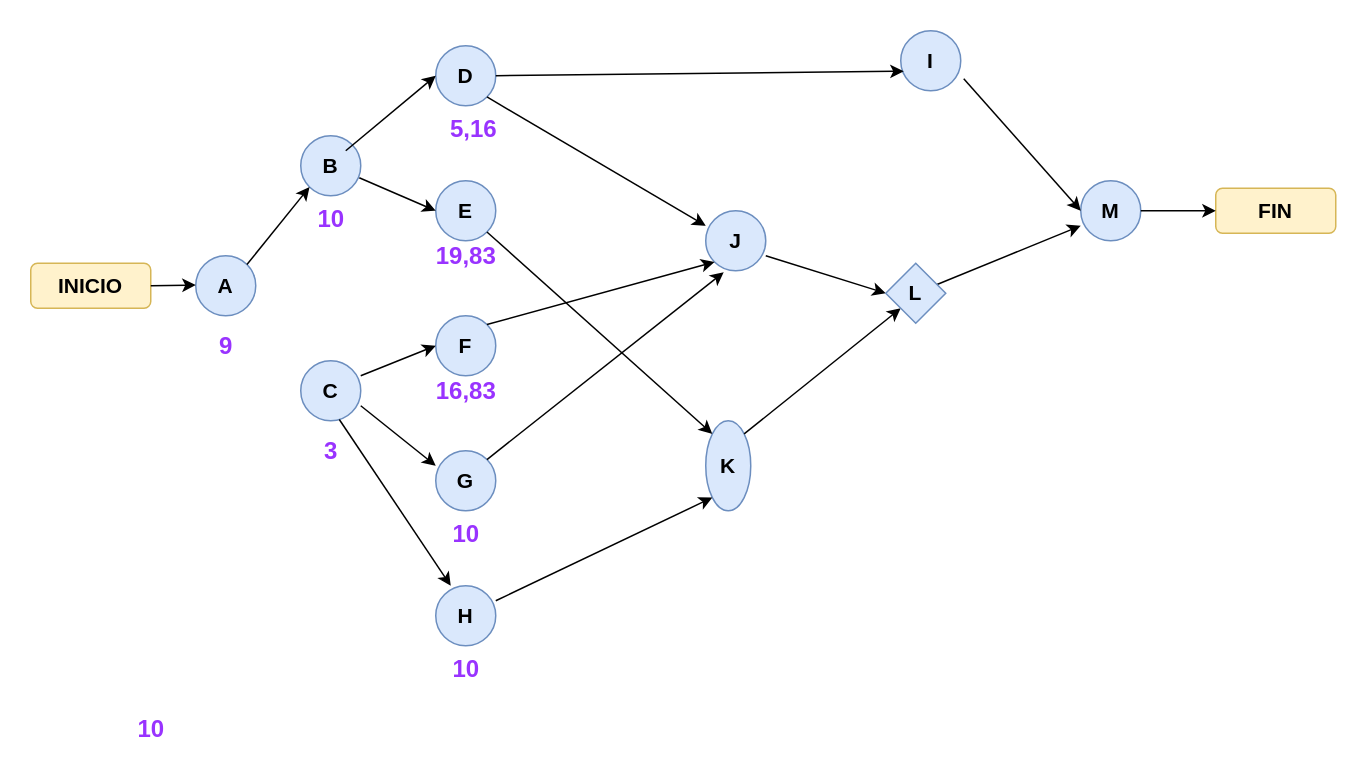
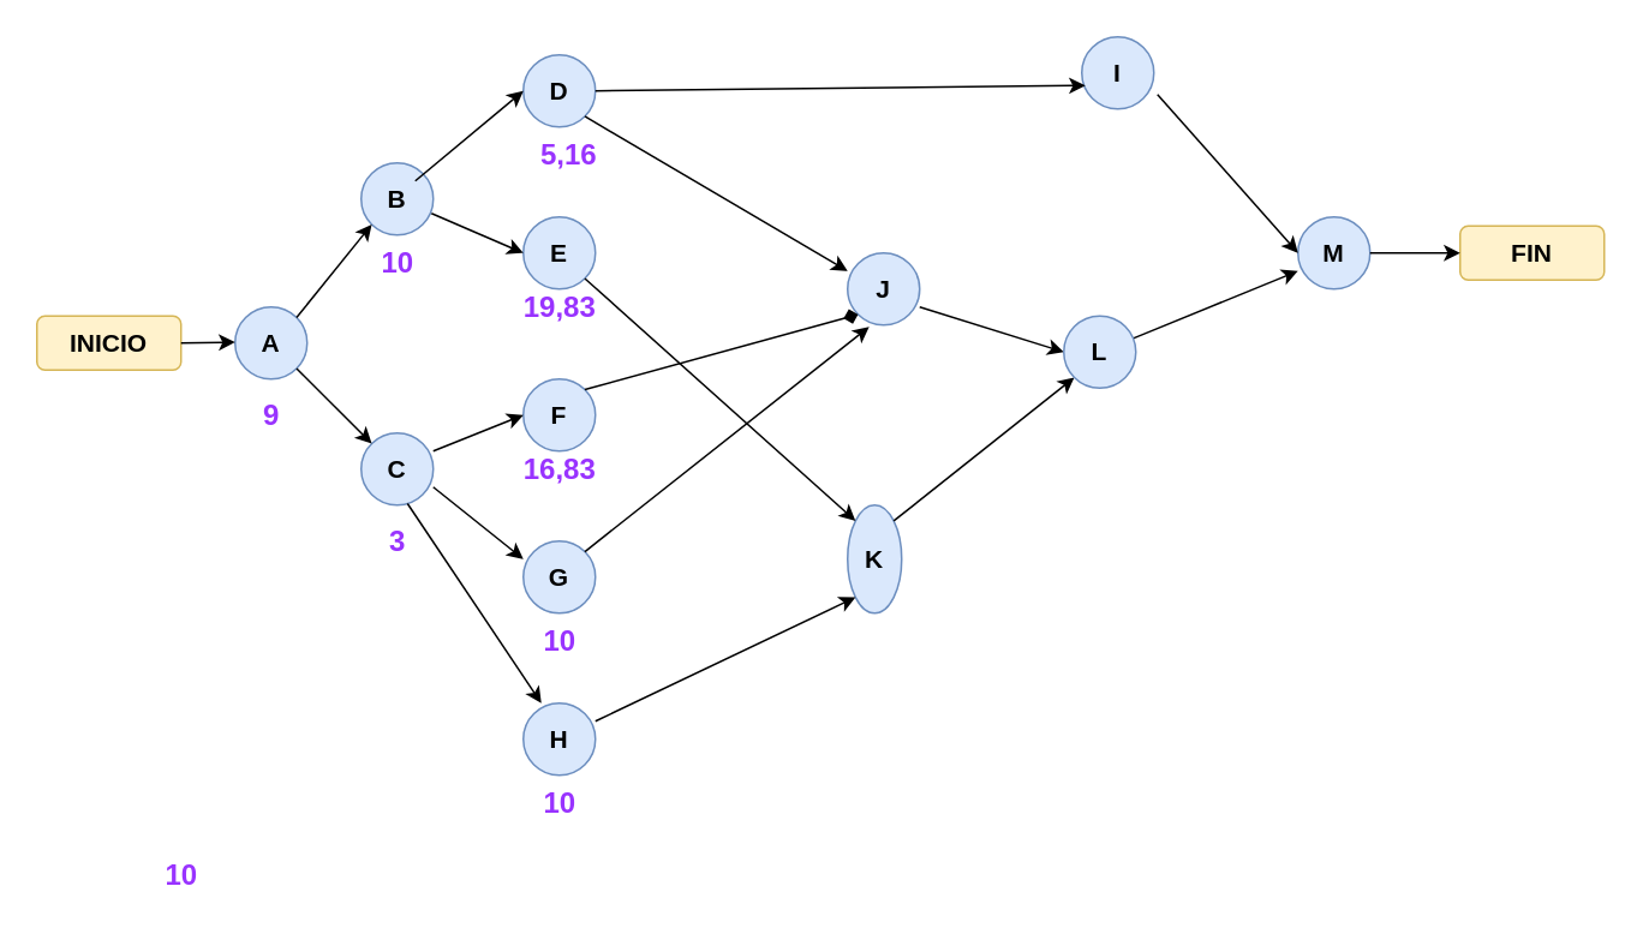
  <mxCell id="0" />
  <mxCell id="1" parent="0" />
  <mxCell id="2" value="&lt;font style=&quot;font-size: 14px;&quot;&gt;A&lt;/font&gt;" style="ellipse;whiteSpace=wrap;html=1;aspect=fixed;fontStyle=1;fillColor=#dae8fc;strokeColor=#6c8ebf;" vertex="1" parent="1"><mxGeometry x="130" y="170" width="40" height="40" as="geometry" /></mxCell>
  <mxCell id="3" value="&lt;font style=&quot;font-size: 14px;&quot;&gt;C&lt;/font&gt;" style="ellipse;whiteSpace=wrap;html=1;aspect=fixed;fontStyle=1;fillColor=#dae8fc;strokeColor=#6c8ebf;" vertex="1" parent="1"><mxGeometry x="200" y="240" width="40" height="40" as="geometry" /></mxCell>
  <mxCell id="4" value="&lt;font style=&quot;font-size: 14px;&quot;&gt;D&lt;/font&gt;" style="ellipse;whiteSpace=wrap;html=1;aspect=fixed;fontStyle=1;fillColor=#dae8fc;strokeColor=#6c8ebf;" vertex="1" parent="1"><mxGeometry x="290" y="30" width="40" height="40" as="geometry" /></mxCell>
+ <mxCell id="5" value="" style="endArrow=classic;html=1;rounded=0;fontSize=14;entryX=0;entryY=0;entryDx=0;entryDy=0;exitX=1;exitY=1;exitDx=0;exitDy=0;" edge="1" parent="1" source="2" target="3"><mxGeometry width="50" height="50" relative="1" as="geometry"><mxPoint x="170" y="190" as="sourcePoint" /><mxPoint x="220" y="140" as="targetPoint" /><Array as="points" /></mxGeometry></mxCell>
  <mxCell id="6" value="&lt;font style=&quot;font-size: 14px;&quot;&gt;E&lt;/font&gt;" style="ellipse;whiteSpace=wrap;html=1;aspect=fixed;fontStyle=1;fillColor=#dae8fc;strokeColor=#6c8ebf;" vertex="1" parent="1"><mxGeometry x="290" y="120" width="40" height="40" as="geometry" /></mxCell>
  <mxCell id="7" value="" style="endArrow=classic;html=1;rounded=0;fontSize=14;exitX=0.975;exitY=0.7;exitDx=0;exitDy=0;exitPerimeter=0;" edge="1" parent="1" source="33"><mxGeometry width="50" height="50" relative="1" as="geometry"><mxPoint x="240" y="130" as="sourcePoint" /><mxPoint x="290" y="140" as="targetPoint" /></mxGeometry></mxCell>
  <mxCell id="8" value="&lt;font style=&quot;font-size: 14px;&quot;&gt;F&lt;/font&gt;" style="ellipse;whiteSpace=wrap;html=1;aspect=fixed;fontStyle=1;fillColor=#dae8fc;strokeColor=#6c8ebf;" vertex="1" parent="1"><mxGeometry x="290" y="210" width="40" height="40" as="geometry" /></mxCell>
  <mxCell id="9" value="&lt;font style=&quot;font-size: 14px;&quot;&gt;G&lt;/font&gt;" style="ellipse;whiteSpace=wrap;html=1;aspect=fixed;fontStyle=1;fillColor=#dae8fc;strokeColor=#6c8ebf;" vertex="1" parent="1"><mxGeometry x="290" y="300" width="40" height="40" as="geometry" /></mxCell>
  <mxCell id="10" value="&lt;font style=&quot;font-size: 14px;&quot;&gt;H&lt;/font&gt;" style="ellipse;whiteSpace=wrap;html=1;aspect=fixed;fontStyle=1;fillColor=#dae8fc;strokeColor=#6c8ebf;" vertex="1" parent="1"><mxGeometry x="290" y="390" width="40" height="40" as="geometry" /></mxCell>
  <mxCell id="11" value="" style="endArrow=classic;html=1;rounded=0;fontSize=14;" edge="1" parent="1"><mxGeometry width="50" height="50" relative="1" as="geometry"><mxPoint x="240" y="250" as="sourcePoint" /><mxPoint x="290" y="230" as="targetPoint" /></mxGeometry></mxCell>
  <mxCell id="12" value="" style="endArrow=classic;html=1;rounded=0;fontSize=14;" edge="1" parent="1"><mxGeometry width="50" height="50" relative="1" as="geometry"><mxPoint x="240" y="270" as="sourcePoint" /><mxPoint x="290" y="310" as="targetPoint" /></mxGeometry></mxCell>
  <mxCell id="13" value="" style="endArrow=classic;html=1;rounded=0;fontSize=14;exitX=0.69;exitY=-0.195;exitDx=0;exitDy=0;exitPerimeter=0;" edge="1" parent="1" source="38"><mxGeometry width="50" height="50" relative="1" as="geometry"><mxPoint x="230" y="280" as="sourcePoint" /><mxPoint x="300" y="390" as="targetPoint" /></mxGeometry></mxCell>
  <mxCell id="14" value="&lt;font style=&quot;font-size: 14px;&quot;&gt;I&lt;/font&gt;" style="ellipse;whiteSpace=wrap;html=1;aspect=fixed;fontStyle=1;fillColor=#dae8fc;strokeColor=#6c8ebf;" vertex="1" parent="1"><mxGeometry x="600" y="20" width="40" height="40" as="geometry" /></mxCell>
  <mxCell id="15" value="&lt;font style=&quot;font-size: 14px;&quot;&gt;J&lt;/font&gt;" style="ellipse;whiteSpace=wrap;html=1;aspect=fixed;fontStyle=1;fillColor=#dae8fc;strokeColor=#6c8ebf;" vertex="1" parent="1"><mxGeometry x="470" y="140" width="40" height="40" as="geometry" /></mxCell>
  <mxCell id="16" value="" style="endArrow=classic;html=1;rounded=0;fontSize=14;entryX=0.05;entryY=0.675;entryDx=0;entryDy=0;entryPerimeter=0;" edge="1" parent="1" target="14"><mxGeometry width="50" height="50" relative="1" as="geometry"><mxPoint x="330" y="50" as="sourcePoint" /><mxPoint x="380" y="-10" as="targetPoint" /></mxGeometry></mxCell>
- <mxCell id="17" value="" style="endArrow=classic;html=1;rounded=0;fontSize=14;exitX=1;exitY=0;exitDx=0;exitDy=0;entryX=0;entryY=1;entryDx=0;entryDy=0;" edge="1" parent="1" source="8" target="15"><mxGeometry width="50" height="50" relative="1" as="geometry"><mxPoint x="400" y="200" as="sourcePoint" /><mxPoint x="450" y="160" as="targetPoint" /></mxGeometry></mxCell>
+ <mxCell id="17" value="" style="endArrow=diamond;html=1;rounded=0;fontSize=14;exitX=1;exitY=0;exitDx=0;exitDy=0;entryX=0;entryY=1;entryDx=0;entryDy=0;" edge="1" parent="1" source="8" target="15"><mxGeometry width="50" height="50" relative="1" as="geometry"><mxPoint x="400" y="200" as="sourcePoint" /><mxPoint x="450" y="160" as="targetPoint" /></mxGeometry></mxCell>
  <mxCell id="18" value="" style="endArrow=classic;html=1;rounded=0;fontSize=14;exitX=1;exitY=1;exitDx=0;exitDy=0;" edge="1" parent="1" source="4"><mxGeometry width="50" height="50" relative="1" as="geometry"><mxPoint x="320" y="60" as="sourcePoint" /><mxPoint x="470" y="150" as="targetPoint" /></mxGeometry></mxCell>
  <mxCell id="19" value="" style="endArrow=classic;html=1;rounded=0;fontSize=14;entryX=0.3;entryY=1.025;entryDx=0;entryDy=0;entryPerimeter=0;exitX=1;exitY=0;exitDx=0;exitDy=0;" edge="1" parent="1" source="9" target="15"><mxGeometry width="50" height="50" relative="1" as="geometry"><mxPoint x="320" y="310" as="sourcePoint" /><mxPoint x="370" y="260" as="targetPoint" /></mxGeometry></mxCell>
  <mxCell id="20" value="&lt;font style=&quot;font-size: 14px;&quot;&gt;K&lt;/font&gt;" style="ellipse;whiteSpace=wrap;html=1;aspect=fixed;fontStyle=1;fillColor=#dae8fc;strokeColor=#6c8ebf;" vertex="1" parent="1"><mxGeometry x="470" y="280" width="30" height="60" as="geometry" /></mxCell>
  <mxCell id="21" value="" style="endArrow=classic;html=1;rounded=0;fontSize=14;exitX=1;exitY=1;exitDx=0;exitDy=0;entryX=0;entryY=0;entryDx=0;entryDy=0;" edge="1" parent="1" source="6" target="20"><mxGeometry width="50" height="50" relative="1" as="geometry"><mxPoint x="400" y="200" as="sourcePoint" /><mxPoint x="460" y="290" as="targetPoint" /></mxGeometry></mxCell>
  <mxCell id="22" value="" style="endArrow=classic;html=1;rounded=0;fontSize=14;entryX=0;entryY=1;entryDx=0;entryDy=0;" edge="1" parent="1" target="20"><mxGeometry width="50" height="50" relative="1" as="geometry"><mxPoint x="330" y="400" as="sourcePoint" /><mxPoint x="460" y="310" as="targetPoint" /></mxGeometry></mxCell>
  <mxCell id="23" value="" style="endArrow=classic;html=1;rounded=0;fontSize=14;entryX=0;entryY=1;entryDx=0;entryDy=0;exitX=1;exitY=0;exitDx=0;exitDy=0;" edge="1" parent="1" source="20" target="30"><mxGeometry width="50" height="50" relative="1" as="geometry"><mxPoint x="490" y="280" as="sourcePoint" /><mxPoint x="530" y="240" as="targetPoint" /></mxGeometry></mxCell>
  <mxCell id="24" value="" style="endArrow=classic;html=1;rounded=0;fontSize=14;entryX=0;entryY=0.5;entryDx=0;entryDy=0;" edge="1" parent="1" target="30"><mxGeometry width="50" height="50" relative="1" as="geometry"><mxPoint x="510" y="170" as="sourcePoint" /><mxPoint x="450" y="250" as="targetPoint" /></mxGeometry></mxCell>
  <mxCell id="25" value="&lt;font style=&quot;font-size: 14px;&quot;&gt;M&lt;/font&gt;" style="ellipse;whiteSpace=wrap;html=1;aspect=fixed;fontStyle=1;fillColor=#dae8fc;strokeColor=#6c8ebf;" vertex="1" parent="1"><mxGeometry x="720" y="120" width="40" height="40" as="geometry" /></mxCell>
  <mxCell id="26" value="" style="endArrow=classic;html=1;rounded=0;fontSize=14;entryX=0;entryY=0.5;entryDx=0;entryDy=0;exitX=1.05;exitY=0.8;exitDx=0;exitDy=0;exitPerimeter=0;" edge="1" parent="1" source="14" target="25"><mxGeometry width="50" height="50" relative="1" as="geometry"><mxPoint x="520" y="30" as="sourcePoint" /><mxPoint x="570" y="-20" as="targetPoint" /></mxGeometry></mxCell>
  <mxCell id="27" value="" style="endArrow=classic;html=1;rounded=0;fontSize=14;startArrow=none;" edge="1" parent="1" source="30"><mxGeometry width="50" height="50" relative="1" as="geometry"><mxPoint x="590" y="200" as="sourcePoint" /><mxPoint x="720" y="150" as="targetPoint" /></mxGeometry></mxCell>
  <mxCell id="28" value="&lt;b&gt;FIN&lt;/b&gt;" style="rounded=1;whiteSpace=wrap;html=1;fontSize=14;fillColor=#fff2cc;strokeColor=#d6b656;" vertex="1" parent="1"><mxGeometry x="810" y="125" width="80" height="30" as="geometry" /></mxCell>
  <mxCell id="29" value="&lt;b&gt;INICIO&lt;/b&gt;" style="rounded=1;whiteSpace=wrap;html=1;fontSize=14;fillColor=#fff2cc;strokeColor=#d6b656;" vertex="1" parent="1"><mxGeometry x="20" y="175" width="80" height="30" as="geometry" /></mxCell>
- <mxCell id="30" value="&lt;font style=&quot;font-size: 14px;&quot;&gt;L&lt;/font&gt;" style="rhombus;whiteSpace=wrap;html=1;aspect=fixed;fontStyle=1;fillColor=#dae8fc;strokeColor=#6c8ebf;" vertex="1" parent="1"><mxGeometry x="590" y="175" width="40" height="40" as="geometry" /></mxCell>
+ <mxCell id="30" value="&lt;font style=&quot;font-size: 14px;&quot;&gt;L&lt;/font&gt;" style="ellipse;whiteSpace=wrap;html=1;aspect=fixed;fontStyle=1;fillColor=#dae8fc;strokeColor=#6c8ebf;" vertex="1" parent="1"><mxGeometry x="590" y="175" width="40" height="40" as="geometry" /></mxCell>
  <mxCell id="31" value="" style="endArrow=classic;html=1;rounded=0;fontSize=14;" edge="1" parent="1"><mxGeometry width="50" height="50" relative="1" as="geometry"><mxPoint x="760" y="140" as="sourcePoint" /><mxPoint x="810" y="140" as="targetPoint" /></mxGeometry></mxCell>
  <mxCell id="32" value="" style="endArrow=classic;html=1;rounded=0;fontSize=14;" edge="1" parent="1"><mxGeometry width="50" height="50" relative="1" as="geometry"><mxPoint x="100" y="190" as="sourcePoint" /><mxPoint x="130" y="189.5" as="targetPoint" /></mxGeometry></mxCell>
  <mxCell id="33" value="&lt;font style=&quot;font-size: 14px;&quot;&gt;B&lt;/font&gt;" style="ellipse;whiteSpace=wrap;html=1;aspect=fixed;fontStyle=1;fillColor=#dae8fc;strokeColor=#6c8ebf;" vertex="1" parent="1"><mxGeometry x="200" y="90" width="40" height="40" as="geometry" /></mxCell>
  <mxCell id="34" value="" style="endArrow=classic;html=1;rounded=0;fontSize=14;entryX=0;entryY=1;entryDx=0;entryDy=0;exitX=1;exitY=0;exitDx=0;exitDy=0;" edge="1" parent="1" source="2" target="33"><mxGeometry width="50" height="50" relative="1" as="geometry"><mxPoint x="180" y="210" as="sourcePoint" /><mxPoint x="230" y="160" as="targetPoint" /></mxGeometry></mxCell>
  <mxCell id="35" value="" style="endArrow=classic;html=1;rounded=0;fontSize=14;entryX=0;entryY=0.5;entryDx=0;entryDy=0;" edge="1" parent="1" target="4"><mxGeometry width="50" height="50" relative="1" as="geometry"><mxPoint x="230" y="100" as="sourcePoint" /><mxPoint x="280" y="50" as="targetPoint" /></mxGeometry></mxCell>
  <mxCell id="36" value="&lt;span style=&quot;font-size: 12pt; line-height: 107%; font-family: Calibri, sans-serif;&quot;&gt;&lt;font color=&quot;#9933ff&quot;&gt;&lt;b&gt;9&lt;/b&gt;&lt;/font&gt;&lt;/span&gt;" style="text;html=1;align=center;verticalAlign=middle;resizable=0;points=[];autosize=1;strokeColor=none;fillColor=none;fontSize=14;" vertex="1" parent="1"><mxGeometry x="135" y="215" width="30" height="30" as="geometry" /></mxCell>
  <mxCell id="37" value="&lt;span style=&quot;font-size: 12pt; line-height: 107%; font-family: Calibri, sans-serif;&quot;&gt;&lt;font color=&quot;#9933ff&quot;&gt;&lt;b&gt;10&lt;/b&gt;&lt;/font&gt;&lt;/span&gt;" style="text;html=1;align=center;verticalAlign=middle;resizable=0;points=[];autosize=1;strokeColor=none;fillColor=none;fontSize=14;" vertex="1" parent="1"><mxGeometry x="200" y="130" width="40" height="30" as="geometry" /></mxCell>
  <mxCell id="38" value="&lt;span style=&quot;font-size: 12pt; line-height: 107%; font-family: Calibri, sans-serif;&quot;&gt;&lt;font color=&quot;#9933ff&quot;&gt;&lt;b&gt;3&lt;/b&gt;&lt;/font&gt;&lt;/span&gt;" style="text;html=1;align=center;verticalAlign=middle;resizable=0;points=[];autosize=1;strokeColor=none;fillColor=none;fontSize=14;" vertex="1" parent="1"><mxGeometry x="205" y="285" width="30" height="30" as="geometry" /></mxCell>
  <mxCell id="39" value="&lt;span style=&quot;font-size: 12pt; line-height: 107%; font-family: Calibri, sans-serif;&quot;&gt;&lt;font color=&quot;#9933ff&quot;&gt;&lt;b&gt;5,16&lt;/b&gt;&lt;/font&gt;&lt;/span&gt;" style="text;html=1;align=center;verticalAlign=middle;resizable=0;points=[];autosize=1;strokeColor=none;fillColor=none;fontSize=14;" vertex="1" parent="1"><mxGeometry x="290" y="70" width="50" height="30" as="geometry" /></mxCell>
  <mxCell id="40" value="&lt;span style=&quot;font-size: 12pt; line-height: 107%; font-family: Calibri, sans-serif;&quot;&gt;&lt;font color=&quot;#9933ff&quot;&gt;&lt;b&gt;19,83&lt;/b&gt;&lt;/font&gt;&lt;/span&gt;" style="text;html=1;align=center;verticalAlign=middle;resizable=0;points=[];autosize=1;strokeColor=none;fillColor=none;fontSize=14;" vertex="1" parent="1"><mxGeometry x="280" y="155" width="60" height="30" as="geometry" /></mxCell>
  <mxCell id="41" value="&lt;span style=&quot;font-size: 12pt; line-height: 107%; font-family: Calibri, sans-serif;&quot;&gt;&lt;font color=&quot;#9933ff&quot;&gt;&lt;b&gt;16,83&lt;/b&gt;&lt;/font&gt;&lt;/span&gt;" style="text;html=1;align=center;verticalAlign=middle;resizable=0;points=[];autosize=1;strokeColor=none;fillColor=none;fontSize=14;" vertex="1" parent="1"><mxGeometry x="280" y="245" width="60" height="30" as="geometry" /></mxCell>
  <mxCell id="42" value="&lt;span style=&quot;font-size: 12pt; line-height: 107%; font-family: Calibri, sans-serif;&quot;&gt;&lt;font color=&quot;#9933ff&quot;&gt;&lt;b&gt;10&lt;/b&gt;&lt;/font&gt;&lt;/span&gt;" style="text;html=1;align=center;verticalAlign=middle;resizable=0;points=[];autosize=1;strokeColor=none;fillColor=none;fontSize=14;" vertex="1" parent="1"><mxGeometry x="290" y="340" width="40" height="30" as="geometry" /></mxCell>
  <mxCell id="43" value="&lt;span style=&quot;font-size: 12pt; line-height: 107%; font-family: Calibri, sans-serif;&quot;&gt;&lt;font color=&quot;#9933ff&quot;&gt;&lt;b&gt;10&lt;/b&gt;&lt;/font&gt;&lt;/span&gt;" style="text;html=1;align=center;verticalAlign=middle;resizable=0;points=[];autosize=1;strokeColor=none;fillColor=none;fontSize=14;" vertex="1" parent="1"><mxGeometry x="290" y="430" width="40" height="30" as="geometry" /></mxCell>
  <mxCell id="44" value="&lt;span style=&quot;font-size: 12pt; line-height: 107%; font-family: Calibri, sans-serif;&quot;&gt;&lt;font color=&quot;#9933ff&quot;&gt;&lt;b&gt;10&lt;/b&gt;&lt;/font&gt;&lt;/span&gt;" style="text;html=1;align=center;verticalAlign=middle;resizable=0;points=[];autosize=1;strokeColor=none;fillColor=none;fontSize=14;" vertex="1" parent="1"><mxGeometry x="80" y="470" width="40" height="30" as="geometry" /></mxCell>
